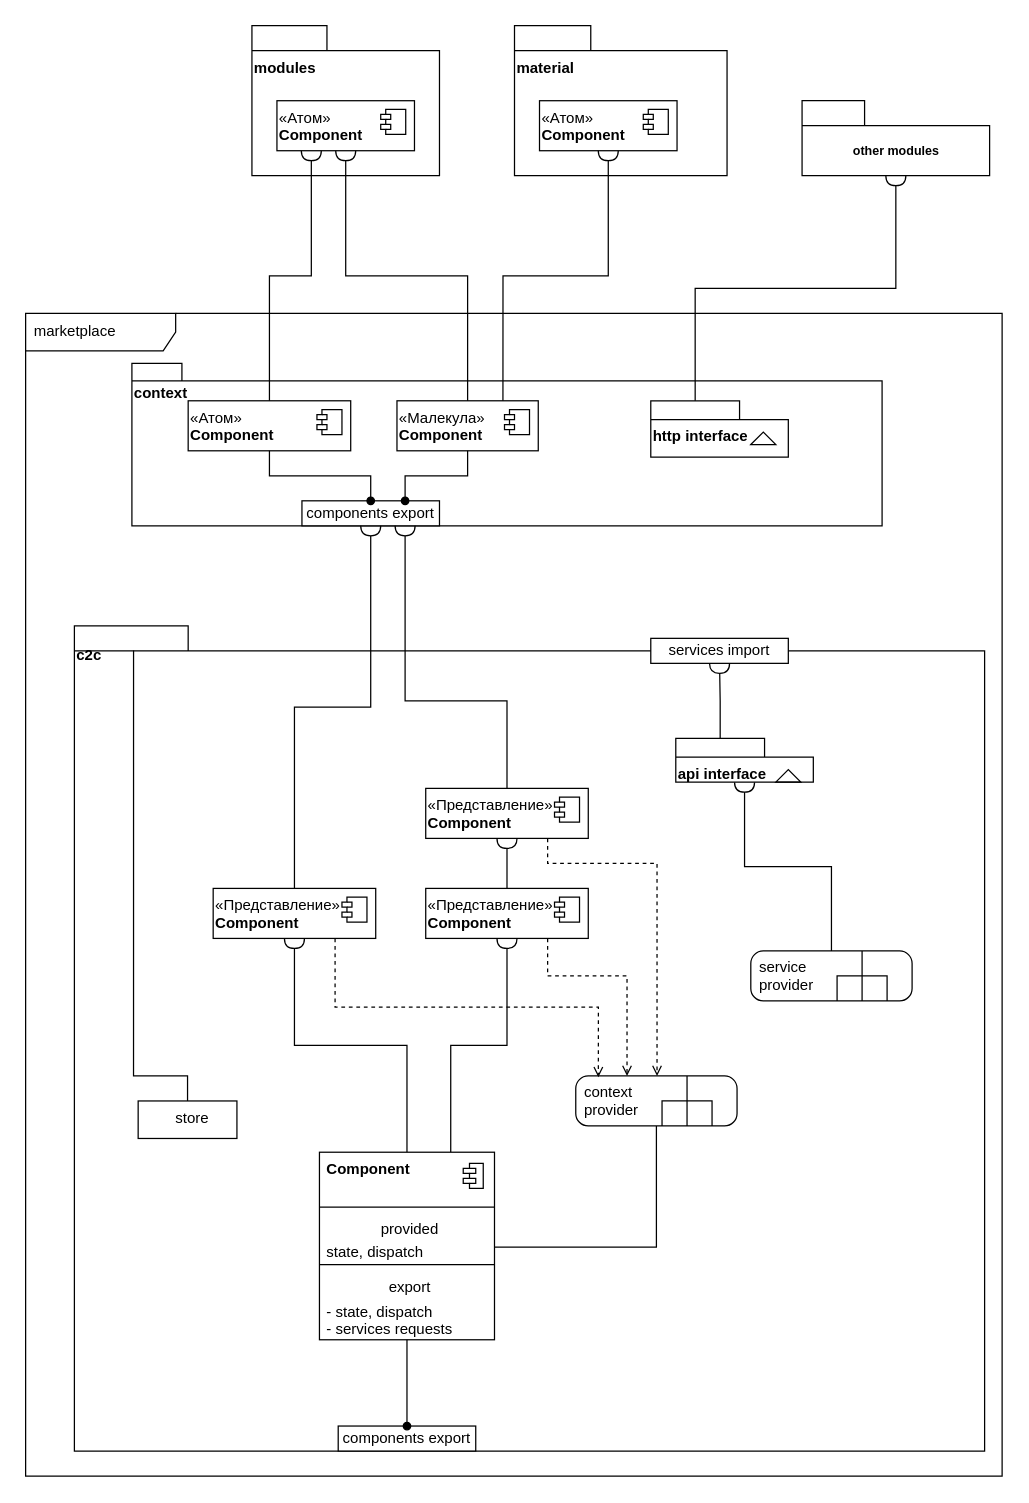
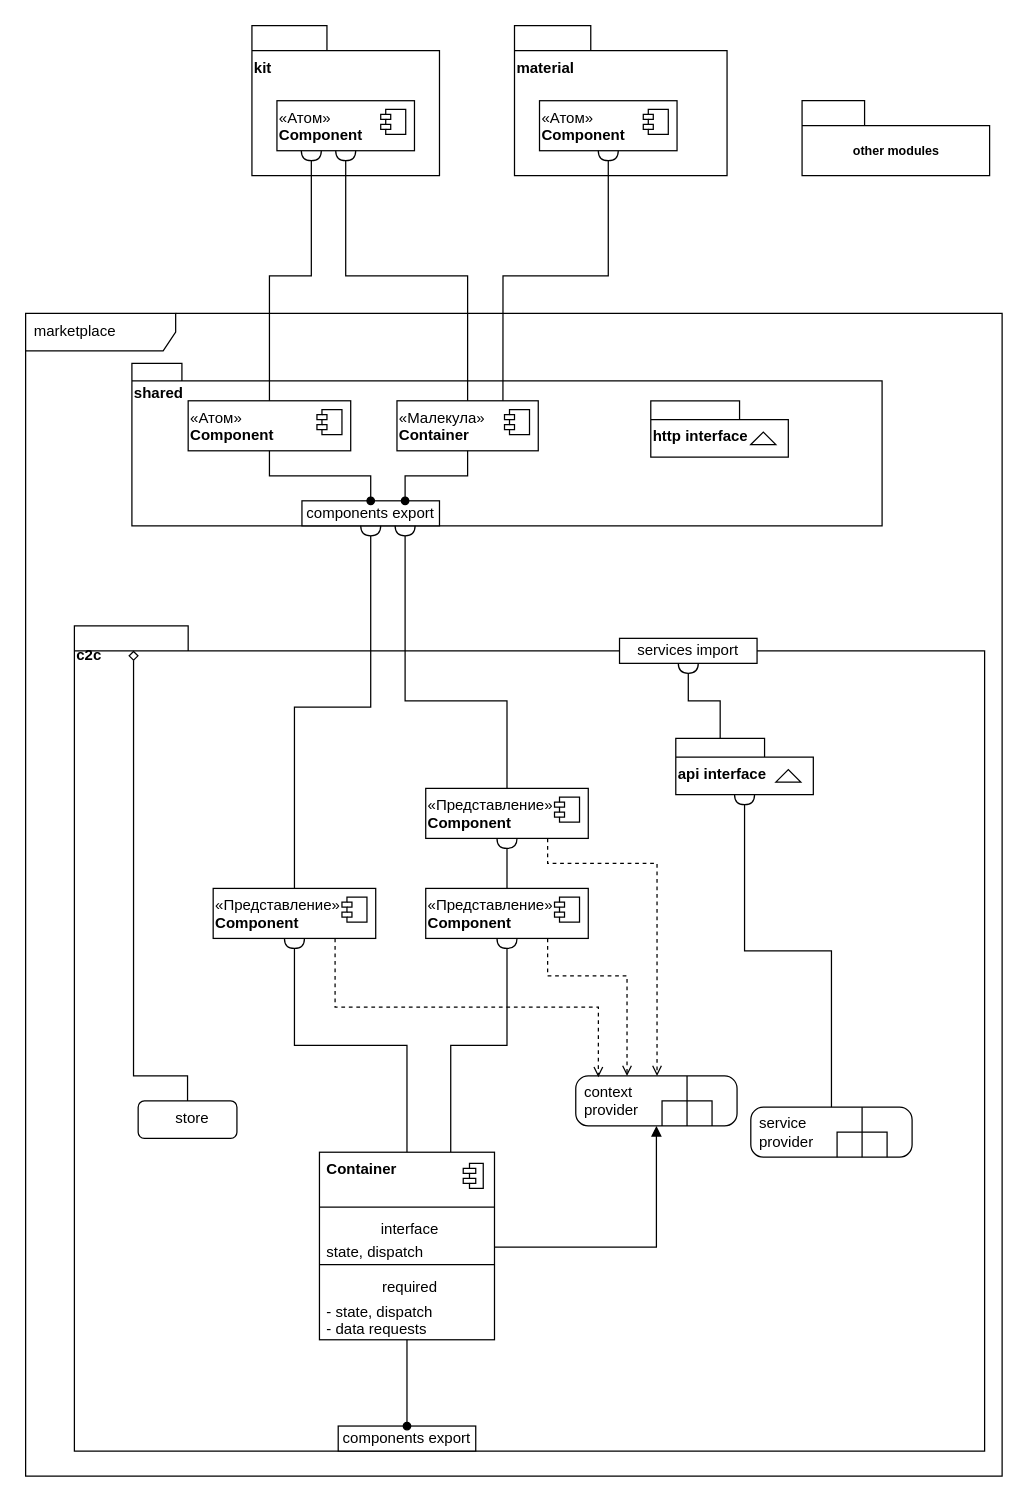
  <mxCell id="0" />
  <mxCell id="1" parent="0" />
- <mxCell id="2" value="modules" style="shape=folder;fontStyle=1;tabWidth=60;tabHeight=20;tabPosition=left;html=1;boundedLbl=1;align=left;verticalAlign=top;container=1;dropTarget=1;recursiveResize=0;" vertex="1" parent="1"><mxGeometry x="201" y="20" width="150" height="120" as="geometry" /></mxCell>
+ <mxCell id="2" value="kit" style="shape=folder;fontStyle=1;tabWidth=60;tabHeight=20;tabPosition=left;html=1;boundedLbl=1;align=left;verticalAlign=top;container=1;dropTarget=1;recursiveResize=0;" vertex="1" parent="1"><mxGeometry x="201" y="20" width="150" height="120" as="geometry" /></mxCell>
  <mxCell id="3" value="«Атом»&lt;br&gt;&lt;b&gt;Component&lt;/b&gt;" style="html=1;dropTarget=0;align=left;verticalAlign=top;" vertex="1" parent="2"><mxGeometry x="20" y="60" width="110" height="40" as="geometry" /></mxCell>
  <mxCell id="4" value="" style="shape=module;jettyWidth=8;jettyHeight=4;" vertex="1" parent="3"><mxGeometry x="1" width="20" height="20" relative="1" as="geometry"><mxPoint x="-27" y="7" as="offset" /></mxGeometry></mxCell>
  <mxCell id="5" value="material" style="shape=folder;fontStyle=1;tabWidth=61;tabHeight=20;tabPosition=left;html=1;boundedLbl=1;align=left;verticalAlign=top;container=1;dropTarget=1;recursiveResize=0;" vertex="1" parent="1"><mxGeometry x="411" y="20" width="170" height="120" as="geometry" /></mxCell>
  <mxCell id="6" value="«Атом»&lt;br&gt;&lt;b&gt;Component&lt;/b&gt;" style="html=1;dropTarget=0;align=left;verticalAlign=top;" vertex="1" parent="5"><mxGeometry x="20" y="60" width="110" height="40" as="geometry" /></mxCell>
  <mxCell id="7" value="" style="shape=module;jettyWidth=8;jettyHeight=4;" vertex="1" parent="6"><mxGeometry x="1" width="20" height="20" relative="1" as="geometry"><mxPoint x="-27" y="7" as="offset" /></mxGeometry></mxCell>
  <mxCell id="8" value="other modules" style="shape=folder;fontStyle=1;tabWidth=50;tabHeight=20;tabPosition=left;html=1;boundedLbl=1;sketch=0;fontSize=10;align=center;verticalAlign=middle;" vertex="1" parent="1"><mxGeometry x="641" y="80" width="150" height="60" as="geometry" /></mxCell>
  <mxCell id="9" value="marketplace" style="shape=umlFrame;whiteSpace=wrap;html=1;width=120;height=30;boundedLbl=1;verticalAlign=middle;align=left;spacingLeft=5;container=1;dropTarget=1;collapsible=0;recursiveResize=0;" vertex="1" parent="1"><mxGeometry x="20" y="250" width="781" height="930" as="geometry" /></mxCell>
- <mxCell id="10" value="context" style="shape=folder;fontStyle=1;spacingTop=10;tabWidth=40;tabHeight=14;tabPosition=left;html=1;align=left;labelPosition=center;verticalLabelPosition=middle;verticalAlign=top;container=1;dropTarget=1;recursiveResize=0;" vertex="1" parent="9"><mxGeometry x="85" y="40" width="600" height="130" as="geometry" /></mxCell>
+ <mxCell id="10" value="shared" style="shape=folder;fontStyle=1;spacingTop=10;tabWidth=40;tabHeight=14;tabPosition=left;html=1;align=left;labelPosition=center;verticalLabelPosition=middle;verticalAlign=top;container=1;dropTarget=1;recursiveResize=0;" vertex="1" parent="9"><mxGeometry x="85" y="40" width="600" height="130" as="geometry" /></mxCell>
  <mxCell id="11" value="«Атом»&lt;br&gt;&lt;b&gt;Component&lt;/b&gt;" style="html=1;dropTarget=0;align=left;verticalAlign=top;" vertex="1" parent="10"><mxGeometry x="45" y="30" width="130" height="40" as="geometry" /></mxCell>
  <mxCell id="12" value="" style="shape=module;jettyWidth=8;jettyHeight=4;" vertex="1" parent="11"><mxGeometry x="1" width="20" height="20" relative="1" as="geometry"><mxPoint x="-27" y="7" as="offset" /></mxGeometry></mxCell>
  <mxCell id="13" value="http interface" style="shape=folder;fontStyle=1;tabWidth=71;tabHeight=15;tabPosition=left;html=1;boundedLbl=1;folderSymbol=triangle;align=left;verticalAlign=top;" vertex="1" parent="10"><mxGeometry x="415" y="30" width="110" height="45" as="geometry" /></mxCell>
- <mxCell id="14" value="«Малекула»&lt;br&gt;&lt;b&gt;Component&lt;/b&gt;" style="html=1;dropTarget=0;align=left;verticalAlign=top;" vertex="1" parent="10"><mxGeometry x="212" y="30" width="113" height="40" as="geometry" /></mxCell>
+ <mxCell id="14" value="«Малекула»&lt;br&gt;&lt;b&gt;Container&lt;/b&gt;" style="html=1;dropTarget=0;align=left;verticalAlign=top;" vertex="1" parent="10"><mxGeometry x="212" y="30" width="113" height="40" as="geometry" /></mxCell>
  <mxCell id="15" value="" style="shape=module;jettyWidth=8;jettyHeight=4;" vertex="1" parent="14"><mxGeometry x="1" width="20" height="20" relative="1" as="geometry"><mxPoint x="-27" y="7" as="offset" /></mxGeometry></mxCell>
  <mxCell id="16" value="components export" style="rounded=0;whiteSpace=wrap;html=1;align=center;verticalAlign=middle;" vertex="1" parent="10"><mxGeometry x="136" y="110" width="110" height="20" as="geometry" /></mxCell>
  <mxCell id="17" style="edgeStyle=orthogonalEdgeStyle;rounded=0;orthogonalLoop=1;jettySize=auto;html=1;exitX=0.5;exitY=1;exitDx=0;exitDy=0;endArrow=oval;endFill=1;entryX=0.5;entryY=0;entryDx=0;entryDy=0;" edge="1" parent="10" source="11" target="16"><mxGeometry relative="1" as="geometry"><mxPoint x="-155" y="230" as="targetPoint" /></mxGeometry></mxCell>
  <mxCell id="18" style="edgeStyle=orthogonalEdgeStyle;rounded=0;jumpStyle=none;orthogonalLoop=1;jettySize=auto;html=1;exitX=0.5;exitY=1;exitDx=0;exitDy=0;entryX=0.75;entryY=0;entryDx=0;entryDy=0;endArrow=oval;endFill=1;" edge="1" parent="10" source="14" target="16"><mxGeometry relative="1" as="geometry" /></mxCell>
  <mxCell id="19" value="c2c" style="shape=folder;fontStyle=1;spacingTop=10;tabWidth=91;tabHeight=20;tabPosition=left;html=1;align=left;labelPosition=center;verticalLabelPosition=middle;verticalAlign=top;container=1;dropTarget=1;recursiveResize=0;" vertex="1" parent="9"><mxGeometry x="39" y="250" width="728" height="660" as="geometry" /></mxCell>
  <mxCell id="20" style="edgeStyle=orthogonalEdgeStyle;rounded=0;jumpStyle=none;orthogonalLoop=1;jettySize=auto;html=1;exitX=0.75;exitY=1;exitDx=0;exitDy=0;fontSize=10;endArrow=open;endFill=0;dashed=1;" edge="1" parent="19" source="21" target="29"><mxGeometry relative="1" as="geometry"><mxPoint x="-179" y="130" as="targetPoint" /><Array as="points"><mxPoint x="379" y="190" /><mxPoint x="466" y="190" /></Array></mxGeometry></mxCell>
  <mxCell id="21" value="«Представление»&lt;br&gt;&lt;b&gt;Component&lt;/b&gt;" style="html=1;dropTarget=0;align=left;verticalAlign=top;" vertex="1" parent="19"><mxGeometry x="281" y="130" width="130" height="40" as="geometry" /></mxCell>
  <mxCell id="22" value="" style="shape=module;jettyWidth=8;jettyHeight=4;" vertex="1" parent="21"><mxGeometry x="1" width="20" height="20" relative="1" as="geometry"><mxPoint x="-27" y="7" as="offset" /></mxGeometry></mxCell>
- <mxCell id="23" style="edgeStyle=orthogonalEdgeStyle;rounded=0;jumpStyle=none;orthogonalLoop=1;jettySize=auto;html=1;exitX=0.5;exitY=0;exitDx=0;exitDy=0;entryX=0.065;entryY=0.03;entryDx=0;entryDy=0;entryPerimeter=0;fontSize=10;endArrow=none;endFill=0;" edge="1" parent="19" source="24" target="19"><mxGeometry relative="1" as="geometry" /></mxCell>
- <mxCell id="24" value="store" style="html=1;align=center;verticalAlign=top;absoluteArcSize=1;arcSize=10;dashed=0;spacingLeft=6;rounded=0;" vertex="1" parent="19"><mxGeometry x="51" y="380" width="79" height="30" as="geometry" /></mxCell>
+ <mxCell id="23" style="edgeStyle=orthogonalEdgeStyle;rounded=0;jumpStyle=none;orthogonalLoop=1;jettySize=auto;html=1;exitX=0.5;exitY=0;exitDx=0;exitDy=0;entryX=0.065;entryY=0.03;entryDx=0;entryDy=0;entryPerimeter=0;fontSize=10;endArrow=diamond;endFill=0;" edge="1" parent="19" source="24" target="19"><mxGeometry relative="1" as="geometry" /></mxCell>
+ <mxCell id="24" value="store" style="html=1;align=center;verticalAlign=top;rounded=1;absoluteArcSize=1;arcSize=10;dashed=0;spacingLeft=6;" vertex="1" parent="19"><mxGeometry x="51" y="380" width="79" height="30" as="geometry" /></mxCell>
  <mxCell id="25" style="edgeStyle=orthogonalEdgeStyle;rounded=0;jumpStyle=none;orthogonalLoop=1;jettySize=auto;html=1;exitX=0.5;exitY=0;exitDx=0;exitDy=0;entryX=0.5;entryY=1;entryDx=0;entryDy=0;fontSize=10;endArrow=halfCircle;endFill=0;" edge="1" parent="19" source="27" target="21"><mxGeometry relative="1" as="geometry" /></mxCell>
  <mxCell id="26" style="edgeStyle=orthogonalEdgeStyle;rounded=0;jumpStyle=none;orthogonalLoop=1;jettySize=auto;html=1;exitX=0.75;exitY=1;exitDx=0;exitDy=0;fontSize=10;endArrow=open;endFill=0;dashed=1;" edge="1" parent="19" source="27" target="29"><mxGeometry relative="1" as="geometry"><mxPoint x="-339" y="140" as="targetPoint" /><Array as="points"><mxPoint x="379" y="280" /><mxPoint x="442" y="280" /></Array></mxGeometry></mxCell>
  <mxCell id="27" value="«Представление»&lt;br&gt;&lt;b&gt;Component&lt;/b&gt;" style="html=1;dropTarget=0;align=left;verticalAlign=top;" vertex="1" parent="19"><mxGeometry x="281" y="210" width="130" height="40" as="geometry" /></mxCell>
  <mxCell id="28" value="" style="shape=module;jettyWidth=8;jettyHeight=4;" vertex="1" parent="27"><mxGeometry x="1" width="20" height="20" relative="1" as="geometry"><mxPoint x="-27" y="7" as="offset" /></mxGeometry></mxCell>
  <mxCell id="29" value="context&lt;br&gt;provider" style="shape=mxgraph.uml25.behaviorAction;html=1;rounded=1;absoluteArcSize=1;arcSize=10;align=left;spacingLeft=5;sketch=0;" vertex="1" parent="19"><mxGeometry x="401" y="360" width="129" height="40" as="geometry" /></mxCell>
  <mxCell id="30" style="edgeStyle=orthogonalEdgeStyle;rounded=0;jumpStyle=none;orthogonalLoop=1;jettySize=auto;html=1;exitX=0.75;exitY=0;exitDx=0;exitDy=0;entryX=0.5;entryY=1;entryDx=0;entryDy=0;fontSize=10;endArrow=halfCircle;endFill=0;" edge="1" parent="19" source="39" target="27"><mxGeometry relative="1" as="geometry" /></mxCell>
  <mxCell id="31" style="edgeStyle=orthogonalEdgeStyle;rounded=0;jumpStyle=none;orthogonalLoop=1;jettySize=auto;html=1;entryX=0.5;entryY=1;entryDx=0;entryDy=0;entryPerimeter=0;fontSize=10;endArrow=halfCircle;endFill=0;" edge="1" parent="19" source="32" target="36"><mxGeometry relative="1" as="geometry" /></mxCell>
- <mxCell id="32" value="service&lt;br&gt;provider" style="shape=mxgraph.uml25.behaviorAction;html=1;rounded=1;absoluteArcSize=1;arcSize=10;align=left;spacingLeft=5;sketch=0;" vertex="1" parent="19"><mxGeometry x="541" y="260" width="129" height="40" as="geometry" /></mxCell>
+ <mxCell id="32" value="service&lt;br&gt;provider" style="shape=mxgraph.uml25.behaviorAction;html=1;rounded=1;absoluteArcSize=1;arcSize=10;align=left;spacingLeft=5;sketch=0;" vertex="1" parent="19"><mxGeometry x="541" y="385" width="129" height="40" as="geometry" /></mxCell>
  <mxCell id="33" style="edgeStyle=orthogonalEdgeStyle;rounded=0;jumpStyle=none;orthogonalLoop=1;jettySize=auto;html=1;exitX=0.75;exitY=1;exitDx=0;exitDy=0;dashed=1;fontSize=10;endArrow=open;endFill=0;entryX=0.14;entryY=0.025;entryDx=0;entryDy=0;entryPerimeter=0;" edge="1" parent="19" source="34" target="29"><mxGeometry relative="1" as="geometry"><mxPoint x="-279" y="340" as="targetPoint" /></mxGeometry></mxCell>
  <mxCell id="34" value="«Представление»&lt;br&gt;&lt;b&gt;Component&lt;/b&gt;" style="html=1;dropTarget=0;align=left;verticalAlign=top;" vertex="1" parent="19"><mxGeometry x="111" y="210" width="130" height="40" as="geometry" /></mxCell>
  <mxCell id="35" value="" style="shape=module;jettyWidth=8;jettyHeight=4;" vertex="1" parent="34"><mxGeometry x="1" width="20" height="20" relative="1" as="geometry"><mxPoint x="-27" y="7" as="offset" /></mxGeometry></mxCell>
- <mxCell id="36" value="api interface" style="shape=folder;fontStyle=1;tabWidth=71;tabHeight=15;tabPosition=left;html=1;boundedLbl=1;folderSymbol=triangle;align=left;verticalAlign=top;" vertex="1" parent="19"><mxGeometry x="481" y="90" width="110" height="35" as="geometry" /></mxCell>
+ <mxCell id="36" value="api interface" style="shape=folder;fontStyle=1;tabWidth=71;tabHeight=15;tabPosition=left;html=1;boundedLbl=1;folderSymbol=triangle;align=left;verticalAlign=top;" vertex="1" parent="19"><mxGeometry x="481" y="90" width="110" height="45" as="geometry" /></mxCell>
  <mxCell id="37" style="edgeStyle=orthogonalEdgeStyle;rounded=0;jumpStyle=none;orthogonalLoop=1;jettySize=auto;html=1;exitX=0.5;exitY=0;exitDx=0;exitDy=0;fontSize=10;endArrow=halfCircle;endFill=0;" edge="1" parent="19" source="39" target="34"><mxGeometry relative="1" as="geometry" /></mxCell>
  <mxCell id="38" value="" style="fontStyle=1;align=center;verticalAlign=top;childLayout=stackLayout;horizontal=1;horizontalStack=0;resizeParent=1;resizeParentMax=0;resizeLast=0;marginBottom=0;" vertex="1" parent="19"><mxGeometry x="196" y="421" width="140" height="150" as="geometry" /></mxCell>
- <mxCell id="39" value="&lt;b&gt;Component&lt;/b&gt;" style="html=1;align=left;spacingLeft=4;verticalAlign=top;strokeColor=none;fillColor=none;" vertex="1" parent="38"><mxGeometry width="140" height="40" as="geometry" /></mxCell>
+ <mxCell id="39" value="&lt;b&gt;Container&lt;/b&gt;" style="html=1;align=left;spacingLeft=4;verticalAlign=top;strokeColor=none;fillColor=none;" vertex="1" parent="38"><mxGeometry width="140" height="40" as="geometry" /></mxCell>
  <mxCell id="40" value="" style="shape=module;jettyWidth=10;jettyHeight=4;" vertex="1" parent="39"><mxGeometry x="1" width="16" height="20" relative="1" as="geometry"><mxPoint x="-25" y="9" as="offset" /></mxGeometry></mxCell>
  <mxCell id="41" value="" style="line;strokeWidth=1;fillColor=none;align=left;verticalAlign=middle;spacingTop=-1;spacingLeft=3;spacingRight=3;rotatable=0;labelPosition=right;points=[];portConstraint=eastwest;" vertex="1" parent="38"><mxGeometry y="40" width="140" height="8" as="geometry" /></mxCell>
- <mxCell id="42" value="provided" style="html=1;align=center;spacingLeft=4;verticalAlign=top;strokeColor=none;fillColor=none;" vertex="1" parent="38"><mxGeometry y="48" width="140" height="18" as="geometry" /></mxCell>
+ <mxCell id="42" value="interface" style="html=1;align=center;spacingLeft=4;verticalAlign=top;strokeColor=none;fillColor=none;" vertex="1" parent="38"><mxGeometry y="48" width="140" height="18" as="geometry" /></mxCell>
  <mxCell id="43" value="state, dispatch" style="html=1;align=left;spacingLeft=4;verticalAlign=top;strokeColor=none;fillColor=none;" vertex="1" parent="38"><mxGeometry y="66" width="140" height="20" as="geometry" /></mxCell>
  <mxCell id="44" value="" style="line;strokeWidth=1;fillColor=none;align=left;verticalAlign=middle;spacingTop=-1;spacingLeft=3;spacingRight=3;rotatable=0;labelPosition=right;points=[];portConstraint=eastwest;" vertex="1" parent="38"><mxGeometry y="86" width="140" height="8" as="geometry" /></mxCell>
- <mxCell id="45" value="export" style="html=1;align=center;spacingLeft=4;verticalAlign=top;strokeColor=none;fillColor=none;" vertex="1" parent="38"><mxGeometry y="94" width="140" height="20" as="geometry" /></mxCell>
- <mxCell id="46" value="- state, dispatch&lt;br&gt;- services requests" style="html=1;align=left;spacingLeft=4;verticalAlign=top;strokeColor=none;fillColor=none;" vertex="1" parent="38"><mxGeometry y="114" width="140" height="36" as="geometry" /></mxCell>
- <mxCell id="47" style="edgeStyle=orthogonalEdgeStyle;rounded=0;jumpStyle=none;orthogonalLoop=1;jettySize=auto;html=1;exitX=1;exitY=0.5;exitDx=0;exitDy=0;fontSize=10;endArrow=none;endFill=1;" edge="1" parent="19" source="43" target="29"><mxGeometry relative="1" as="geometry" /></mxCell>
+ <mxCell id="45" value="required" style="html=1;align=center;spacingLeft=4;verticalAlign=top;strokeColor=none;fillColor=none;" vertex="1" parent="38"><mxGeometry y="94" width="140" height="20" as="geometry" /></mxCell>
+ <mxCell id="46" value="- state, dispatch&lt;br&gt;- data requests" style="html=1;align=left;spacingLeft=4;verticalAlign=top;strokeColor=none;fillColor=none;" vertex="1" parent="38"><mxGeometry y="114" width="140" height="36" as="geometry" /></mxCell>
+ <mxCell id="47" style="edgeStyle=orthogonalEdgeStyle;rounded=0;jumpStyle=none;orthogonalLoop=1;jettySize=auto;html=1;exitX=1;exitY=0.5;exitDx=0;exitDy=0;fontSize=10;endArrow=block;endFill=1;" edge="1" parent="19" source="43" target="29"><mxGeometry relative="1" as="geometry" /></mxCell>
  <mxCell id="48" value="components export" style="rounded=0;whiteSpace=wrap;html=1;align=center;verticalAlign=middle;" vertex="1" parent="19"><mxGeometry x="211" y="640" width="110" height="20" as="geometry" /></mxCell>
  <mxCell id="49" style="edgeStyle=orthogonalEdgeStyle;rounded=0;jumpStyle=none;orthogonalLoop=1;jettySize=auto;html=1;exitX=0.5;exitY=1;exitDx=0;exitDy=0;entryX=0.5;entryY=0;entryDx=0;entryDy=0;fontSize=10;endArrow=oval;endFill=1;" edge="1" parent="19" source="46" target="48"><mxGeometry relative="1" as="geometry" /></mxCell>
- <mxCell id="50" value="services import" style="rounded=0;whiteSpace=wrap;html=1;align=center;verticalAlign=middle;" vertex="1" parent="9"><mxGeometry x="500" y="260" width="110" height="20" as="geometry" /></mxCell>
+ <mxCell id="50" value="services import" style="rounded=0;whiteSpace=wrap;html=1;align=center;verticalAlign=middle;" vertex="1" parent="9"><mxGeometry x="475" y="260" width="110" height="20" as="geometry" /></mxCell>
  <mxCell id="51" style="edgeStyle=orthogonalEdgeStyle;rounded=0;jumpStyle=none;orthogonalLoop=1;jettySize=auto;html=1;exitX=0;exitY=0;exitDx=35.5;exitDy=0;exitPerimeter=0;entryX=0.5;entryY=1;entryDx=0;entryDy=0;fontSize=10;endArrow=halfCircle;endFill=0;" edge="1" parent="9" source="36" target="50"><mxGeometry relative="1" as="geometry" /></mxCell>
  <mxCell id="52" style="edgeStyle=orthogonalEdgeStyle;rounded=0;jumpStyle=none;orthogonalLoop=1;jettySize=auto;html=1;exitX=0.5;exitY=0;exitDx=0;exitDy=0;entryX=0.75;entryY=1;entryDx=0;entryDy=0;endArrow=halfCircle;endFill=0;" edge="1" parent="9" source="21" target="16"><mxGeometry relative="1" as="geometry"><Array as="points"><mxPoint x="385" y="310" /><mxPoint x="304" y="310" /></Array></mxGeometry></mxCell>
  <mxCell id="53" style="edgeStyle=orthogonalEdgeStyle;rounded=0;jumpStyle=none;orthogonalLoop=1;jettySize=auto;html=1;exitX=0.5;exitY=0;exitDx=0;exitDy=0;entryX=0.5;entryY=1;entryDx=0;entryDy=0;fontSize=10;endArrow=halfCircle;endFill=0;" edge="1" parent="9" source="34" target="16"><mxGeometry relative="1" as="geometry" /></mxCell>
- <mxCell id="54" style="edgeStyle=orthogonalEdgeStyle;rounded=0;jumpStyle=none;orthogonalLoop=1;jettySize=auto;html=1;exitX=0;exitY=0;exitDx=35.5;exitDy=0;exitPerimeter=0;entryX=0.5;entryY=1;entryDx=0;entryDy=0;entryPerimeter=0;fontSize=10;endArrow=halfCircle;endFill=0;" edge="1" parent="1" source="13" target="8"><mxGeometry relative="1" as="geometry" /></mxCell>
  <mxCell id="55" style="edgeStyle=orthogonalEdgeStyle;rounded=0;jumpStyle=none;orthogonalLoop=1;jettySize=auto;html=1;exitX=0.5;exitY=0;exitDx=0;exitDy=0;entryX=0.25;entryY=1;entryDx=0;entryDy=0;fontSize=10;endArrow=halfCircle;endFill=0;" edge="1" parent="1" source="11" target="3"><mxGeometry relative="1" as="geometry" /></mxCell>
  <mxCell id="56" style="edgeStyle=orthogonalEdgeStyle;rounded=0;jumpStyle=none;orthogonalLoop=1;jettySize=auto;html=1;exitX=0.5;exitY=0;exitDx=0;exitDy=0;entryX=0.5;entryY=1;entryDx=0;entryDy=0;fontSize=10;endArrow=halfCircle;endFill=0;" edge="1" parent="1" source="14" target="3"><mxGeometry relative="1" as="geometry" /></mxCell>
  <mxCell id="57" style="edgeStyle=orthogonalEdgeStyle;rounded=0;jumpStyle=none;orthogonalLoop=1;jettySize=auto;html=1;exitX=0.75;exitY=0;exitDx=0;exitDy=0;entryX=0.5;entryY=1;entryDx=0;entryDy=0;fontSize=10;endArrow=halfCircle;endFill=0;" edge="1" parent="1" source="14" target="6"><mxGeometry relative="1" as="geometry" /></mxCell>
